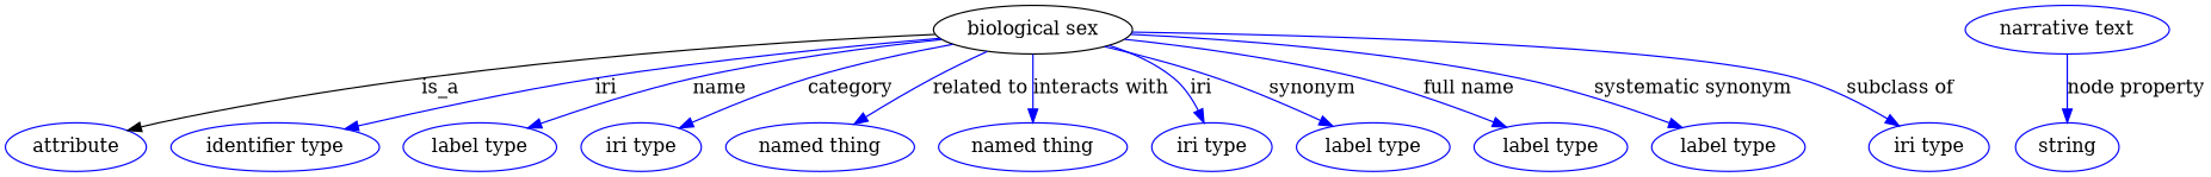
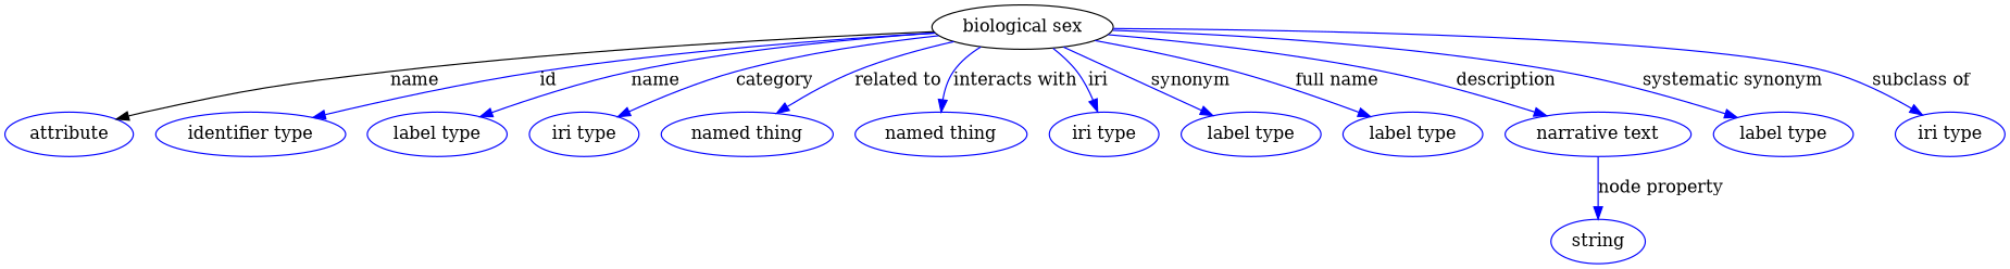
  digraph {
    node [color=blue]
    edge [color=blue style=solid]
    n1 [height=0.5 label="biological sex" width=1.652 color=""]
    attribute [height=0.5 width=1.0993]
    n3 [height=0.5 label="identifier type" width=1.652]
    n4 [height=0.5 label="label type" width=1.2425]
    n5 [height=0.5 label="iri type" width=0.9834]
    n6 [height=0.5 label="named thing" width=1.5019]
    n7 [height=0.5 label="named thing" width=1.5019]
    n8 [height=0.5 label="iri type" width=0.9834]
    n9 [height=0.5 label="label type" width=1.2425]
    n10 [height=0.5 label="label type" width=1.2425]
    n11 [height=0.5 label="narrative text" width=1.5834]
    n12 [height=0.5 label="label type" width=1.2425]
    n13 [height=0.5 label="iri type" width=0.9834]
    n14 [height=0.5 label=string width=0.8403]
-   n1 -> attribute [label=is_a color="" style=""]
-   n1 -> n3 [label=iri]
+   n1 -> attribute [label=name color="" style=""]
+   n1 -> n3 [label=id]
    n1 -> n4 [label=name]
    n1 -> n5 [label=category]
    n1 -> n6 [label="related to"]
    n1 -> n7 [label="interacts with"]
    n1 -> n8 [label=iri]
    n1 -> n9 [label=synonym]
    n1 -> n10 [label="full name"]
+   n1 -> n11 [label=description]
    n1 -> n12 [label="systematic synonym"]
    n1 -> n13 [label="subclass of"]
    n11 -> n14 [label="node property"]
  }
